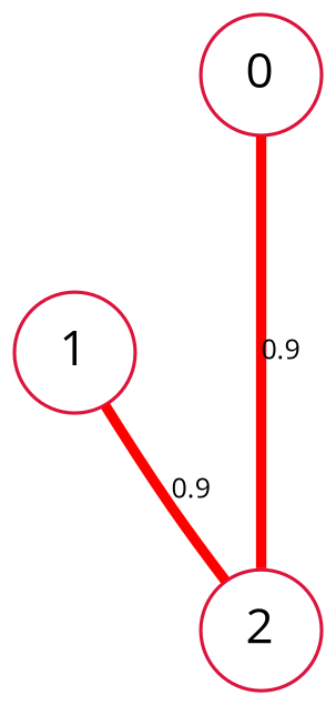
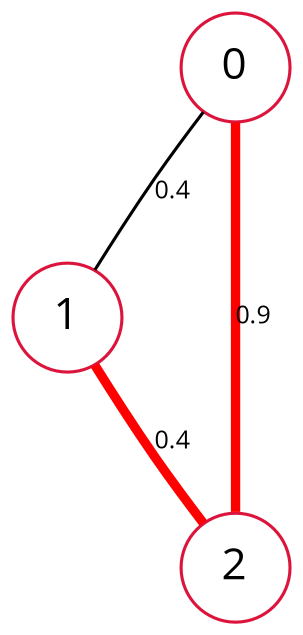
  graph {
    fontname="Open Sans"
    node [color=crimson fontname="Open Sans" shape=circle]
    edge [fontname="Open Sans" fontsize=8 weight=600 color=red penwidth=3]
    n1 [label=0 width=0.05]
    n2 [label=1 width=0.05]
    n3 [label=2 width=0.05]
+   n1 -- n2 [label=0.4 color="" penwidth=""]
    n1 -- n3 [label=0.9 weight=800]
-   n2 -- n3 [label=0.9]
+   n2 -- n3 [label=0.4]
  }
